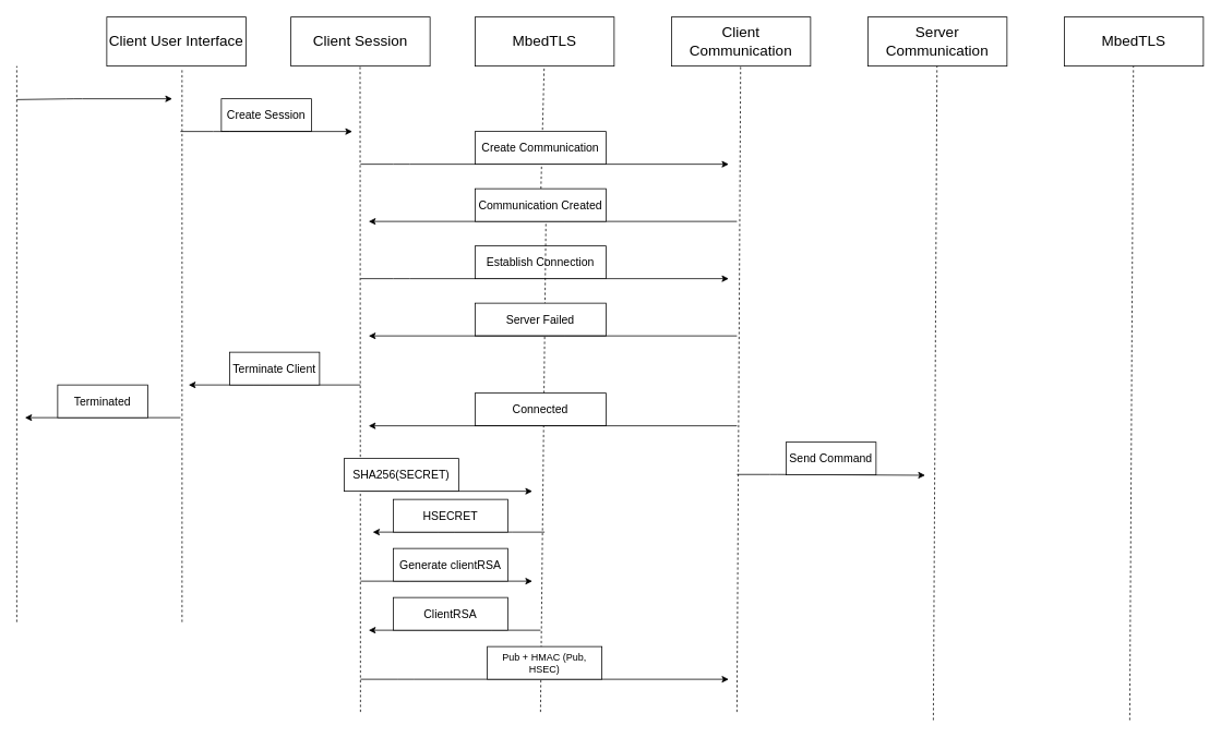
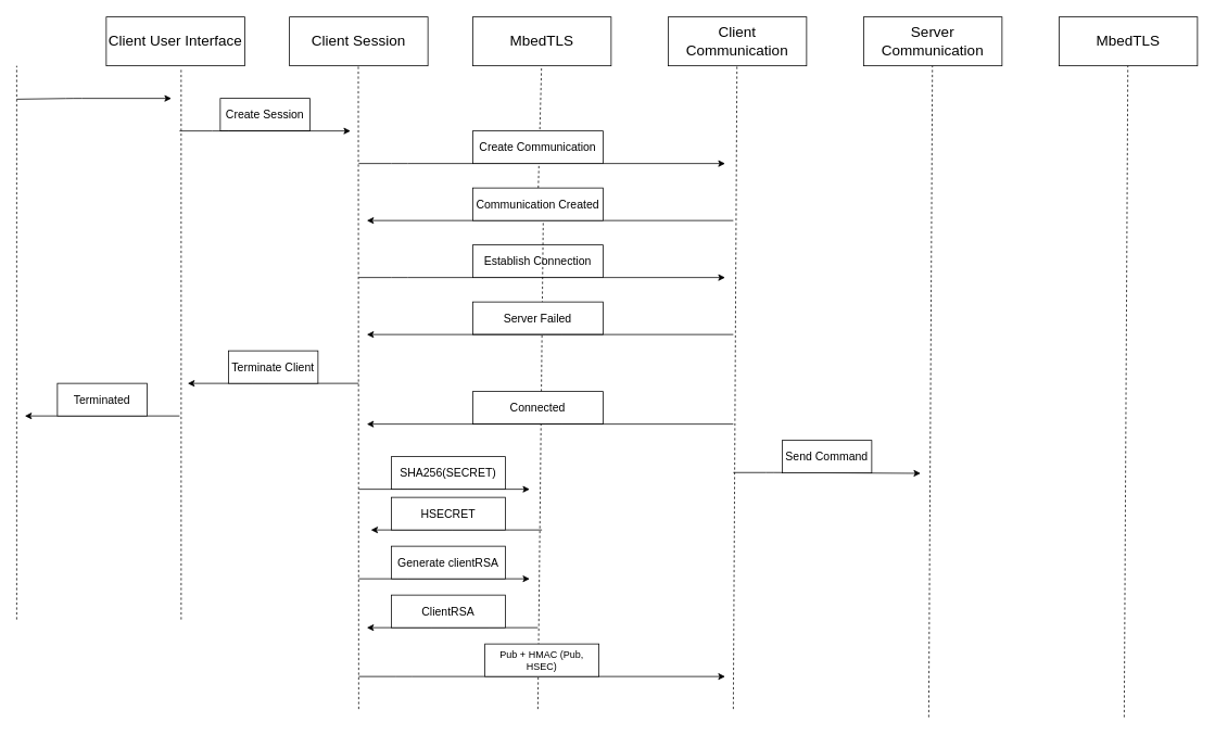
  <mxCell id="0" />
  <mxCell id="1" parent="0" />
  <mxCell id="2" style="edgeStyle=none;html=1;fontSize=14;" parent="1" edge="1"><mxGeometry relative="1" as="geometry"><mxPoint x="20" y="121" as="sourcePoint" /><mxPoint x="210" y="120" as="targetPoint" /><Array as="points"><mxPoint x="90" y="120" /></Array></mxGeometry></mxCell>
  <mxCell id="3" value="&lt;font style=&quot;font-size: 18px;&quot;&gt;Client User Interface&lt;/font&gt;" style="whiteSpace=wrap;html=1;" parent="1" vertex="1"><mxGeometry x="130" y="20" width="170" height="60" as="geometry" /></mxCell>
  <mxCell id="4" value="&lt;font style=&quot;font-size: 18px;&quot;&gt;Client Session&lt;/font&gt;" style="whiteSpace=wrap;html=1;" parent="1" vertex="1"><mxGeometry x="355" y="20" width="170" height="60" as="geometry" /></mxCell>
  <mxCell id="5" value="&lt;span style=&quot;font-size: 18px;&quot;&gt;MbedTLS&lt;/span&gt;" style="whiteSpace=wrap;html=1;" parent="1" vertex="1"><mxGeometry x="580" y="20" width="170" height="60" as="geometry" /></mxCell>
  <mxCell id="6" value="&lt;span style=&quot;font-size: 18px;&quot;&gt;Client Communication&lt;/span&gt;" style="whiteSpace=wrap;html=1;" parent="1" vertex="1"><mxGeometry x="820" y="20" width="170" height="60" as="geometry" /></mxCell>
  <mxCell id="7" value="&lt;span style=&quot;font-size: 18px;&quot;&gt;Server Communication&lt;/span&gt;" style="whiteSpace=wrap;html=1;" parent="1" vertex="1"><mxGeometry x="1060" y="20" width="170" height="60" as="geometry" /></mxCell>
  <mxCell id="8" value="&lt;span style=&quot;font-size: 18px;&quot;&gt;MbedTLS&lt;/span&gt;" style="whiteSpace=wrap;html=1;" parent="1" vertex="1"><mxGeometry x="1300" y="20" width="170" height="60" as="geometry" /></mxCell>
  <mxCell id="9" value="&lt;font style=&quot;font-size: 14px;&quot;&gt;Create Session&lt;/font&gt;" style="whiteSpace=wrap;html=1;" parent="1" vertex="1"><mxGeometry x="270" y="120" width="110" height="40" as="geometry" /></mxCell>
  <mxCell id="10" style="edgeStyle=none;html=1;exitX=1;exitY=0.5;exitDx=0;exitDy=0;fontSize=14;" parent="1" edge="1"><mxGeometry relative="1" as="geometry"><mxPoint x="220" y="160" as="sourcePoint" /><mxPoint x="430" y="160" as="targetPoint" /><Array as="points"><mxPoint x="270" y="160" /></Array></mxGeometry></mxCell>
  <mxCell id="11" value="" style="endArrow=none;dashed=1;html=1;rounded=1;fontSize=14;targetPerimeterSpacing=0;entryX=0.541;entryY=1.033;entryDx=0;entryDy=0;entryPerimeter=0;" parent="1" target="3" edge="1"><mxGeometry width="50" height="50" relative="1" as="geometry"><mxPoint x="222" y="760" as="sourcePoint" /><mxPoint x="220" y="150" as="targetPoint" /></mxGeometry></mxCell>
  <mxCell id="12" value="" style="endArrow=none;dashed=1;html=1;rounded=1;fontSize=14;targetPerimeterSpacing=0;entryX=0.541;entryY=1.033;entryDx=0;entryDy=0;entryPerimeter=0;" parent="1" edge="1"><mxGeometry width="50" height="50" relative="1" as="geometry"><mxPoint x="440" y="870" as="sourcePoint" /><mxPoint x="439.5" y="80" as="targetPoint" /></mxGeometry></mxCell>
  <mxCell id="13" value="" style="endArrow=none;dashed=1;html=1;rounded=1;fontSize=14;targetPerimeterSpacing=0;entryX=0.541;entryY=1.033;entryDx=0;entryDy=0;entryPerimeter=0;startArrow=none;" parent="1" source="28" edge="1"><mxGeometry width="50" height="50" relative="1" as="geometry"><mxPoint x="660" y="870" as="sourcePoint" /><mxPoint x="664.5" y="80" as="targetPoint" /></mxGeometry></mxCell>
  <mxCell id="14" value="" style="endArrow=none;dashed=1;html=1;rounded=1;fontSize=14;targetPerimeterSpacing=0;entryX=0.541;entryY=1.033;entryDx=0;entryDy=0;entryPerimeter=0;startArrow=none;" parent="1" edge="1"><mxGeometry width="50" height="50" relative="1" as="geometry"><mxPoint x="900" y="870" as="sourcePoint" /><mxPoint x="904.5" y="80" as="targetPoint" /></mxGeometry></mxCell>
  <mxCell id="15" value="" style="endArrow=none;dashed=1;html=1;rounded=1;fontSize=14;targetPerimeterSpacing=0;entryX=0.541;entryY=1.033;entryDx=0;entryDy=0;entryPerimeter=0;" parent="1" edge="1"><mxGeometry width="50" height="50" relative="1" as="geometry"><mxPoint x="1140" y="880" as="sourcePoint" /><mxPoint x="1144.5" y="80" as="targetPoint" /></mxGeometry></mxCell>
  <mxCell id="16" value="" style="endArrow=none;dashed=1;html=1;rounded=1;fontSize=14;targetPerimeterSpacing=0;entryX=0.541;entryY=1.033;entryDx=0;entryDy=0;entryPerimeter=0;" parent="1" edge="1"><mxGeometry width="50" height="50" relative="1" as="geometry"><mxPoint x="1380" y="880" as="sourcePoint" /><mxPoint x="1384.5" y="80" as="targetPoint" /></mxGeometry></mxCell>
  <mxCell id="17" style="edgeStyle=none;html=1;exitX=1;exitY=0.5;exitDx=0;exitDy=0;fontSize=14;" parent="1" edge="1"><mxGeometry relative="1" as="geometry"><mxPoint x="440" y="470" as="sourcePoint" /><mxPoint x="230" y="470" as="targetPoint" /><Array as="points"><mxPoint x="320" y="470" /></Array></mxGeometry></mxCell>
  <mxCell id="18" value="&lt;font style=&quot;font-size: 14px;&quot;&gt;Terminate Client&lt;/font&gt;" style="whiteSpace=wrap;html=1;" parent="1" vertex="1"><mxGeometry x="280" y="430" width="110" height="40" as="geometry" /></mxCell>
  <mxCell id="19" value="" style="endArrow=none;dashed=1;html=1;rounded=1;fontSize=14;targetPerimeterSpacing=0;entryX=0.541;entryY=1.033;entryDx=0;entryDy=0;entryPerimeter=0;" parent="1" edge="1"><mxGeometry width="50" height="50" relative="1" as="geometry"><mxPoint x="20" y="760" as="sourcePoint" /><mxPoint x="20" y="80" as="targetPoint" /><Array as="points"><mxPoint x="20" y="360" /></Array></mxGeometry></mxCell>
  <mxCell id="20" style="edgeStyle=none;html=1;exitX=1;exitY=0.5;exitDx=0;exitDy=0;fontSize=14;" parent="1" edge="1"><mxGeometry relative="1" as="geometry"><mxPoint x="220" y="510" as="sourcePoint" /><mxPoint x="30" y="510" as="targetPoint" /><Array as="points" /></mxGeometry></mxCell>
  <mxCell id="21" value="&lt;font style=&quot;font-size: 14px;&quot;&gt;Terminated&lt;/font&gt;" style="whiteSpace=wrap;html=1;" parent="1" vertex="1"><mxGeometry x="70" y="470" width="110" height="40" as="geometry" /></mxCell>
  <mxCell id="22" style="edgeStyle=none;html=1;exitX=1;exitY=0.5;exitDx=0;exitDy=0;fontSize=14;" parent="1" edge="1"><mxGeometry relative="1" as="geometry"><mxPoint x="440" y="200" as="sourcePoint" /><mxPoint x="890" y="200" as="targetPoint" /><Array as="points"><mxPoint x="490" y="200" /></Array></mxGeometry></mxCell>
  <mxCell id="23" value="&lt;font style=&quot;font-size: 14px;&quot;&gt;Create Communication&lt;/font&gt;" style="whiteSpace=wrap;html=1;" parent="1" vertex="1"><mxGeometry x="580" y="160" width="160" height="40" as="geometry" /></mxCell>
  <mxCell id="24" value="" style="endArrow=classic;html=1;rounded=1;fontSize=14;targetPerimeterSpacing=0;" parent="1" edge="1"><mxGeometry width="50" height="50" relative="1" as="geometry"><mxPoint x="900" y="270" as="sourcePoint" /><mxPoint x="450" y="270" as="targetPoint" /><Array as="points"><mxPoint x="680" y="270" /></Array></mxGeometry></mxCell>
  <mxCell id="25" style="edgeStyle=none;html=1;exitX=1;exitY=0.5;exitDx=0;exitDy=0;fontSize=14;" parent="1" edge="1"><mxGeometry relative="1" as="geometry"><mxPoint x="440" y="340" as="sourcePoint" /><mxPoint x="890" y="340" as="targetPoint" /><Array as="points"><mxPoint x="490" y="340" /></Array></mxGeometry></mxCell>
  <mxCell id="26" value="&lt;font style=&quot;font-size: 14px;&quot;&gt;Establish Connection&lt;/font&gt;" style="whiteSpace=wrap;html=1;" parent="1" vertex="1"><mxGeometry x="580" y="300" width="160" height="40" as="geometry" /></mxCell>
  <mxCell id="27" value="" style="endArrow=none;dashed=1;html=1;rounded=1;fontSize=14;entryX=0.541;entryY=1.033;entryDx=0;entryDy=0;entryPerimeter=0;" parent="1" target="28" edge="1"><mxGeometry width="50" height="50" relative="1" as="geometry"><mxPoint x="660" y="870" as="sourcePoint" /><mxPoint x="664.5" y="80" as="targetPoint" /></mxGeometry></mxCell>
  <mxCell id="28" value="&lt;font style=&quot;font-size: 14px;&quot;&gt;Communication Created&lt;/font&gt;" style="whiteSpace=wrap;html=1;" parent="1" vertex="1"><mxGeometry x="580" y="230" width="160" height="40" as="geometry" /></mxCell>
  <mxCell id="29" value="&lt;font style=&quot;font-size: 14px;&quot;&gt;Server Failed&lt;/font&gt;" style="whiteSpace=wrap;html=1;" parent="1" vertex="1"><mxGeometry x="580" y="370" width="160" height="40" as="geometry" /></mxCell>
  <mxCell id="30" value="" style="endArrow=classic;html=1;rounded=1;fontSize=14;targetPerimeterSpacing=0;" parent="1" edge="1"><mxGeometry width="50" height="50" relative="1" as="geometry"><mxPoint x="900" y="410" as="sourcePoint" /><mxPoint x="450" y="410" as="targetPoint" /><Array as="points"><mxPoint x="680" y="410" /></Array></mxGeometry></mxCell>
  <mxCell id="31" value="&lt;font style=&quot;font-size: 14px;&quot;&gt;Connected&lt;/font&gt;" style="whiteSpace=wrap;html=1;" parent="1" vertex="1"><mxGeometry x="580" y="480" width="160" height="40" as="geometry" /></mxCell>
  <mxCell id="32" value="" style="endArrow=classic;html=1;rounded=1;fontSize=14;targetPerimeterSpacing=0;" parent="1" edge="1"><mxGeometry width="50" height="50" relative="1" as="geometry"><mxPoint x="900" y="520" as="sourcePoint" /><mxPoint x="450" y="520" as="targetPoint" /><Array as="points"><mxPoint x="680" y="520" /></Array></mxGeometry></mxCell>
  <mxCell id="33" style="edgeStyle=none;html=1;exitX=1;exitY=0.5;exitDx=0;exitDy=0;fontSize=14;" parent="1" edge="1"><mxGeometry relative="1" as="geometry"><mxPoint x="440" y="600" as="sourcePoint" /><mxPoint x="650" y="600" as="targetPoint" /><Array as="points"><mxPoint x="490" y="600" /></Array></mxGeometry></mxCell>
- <mxCell id="34" value="&lt;font style=&quot;font-size: 14px;&quot;&gt;SHA256(SECRET)&lt;/font&gt;" style="whiteSpace=wrap;html=1;" parent="1" vertex="1"><mxGeometry x="420" y="560" width="140" height="40" as="geometry" /></mxCell>
+ <mxCell id="34" value="&lt;font style=&quot;font-size: 14px;&quot;&gt;SHA256(SECRET)&lt;/font&gt;" style="whiteSpace=wrap;html=1;" parent="1" vertex="1"><mxGeometry x="480" y="560" width="140" height="40" as="geometry" /></mxCell>
  <mxCell id="35" style="edgeStyle=none;html=1;fontSize=14;" parent="1" edge="1"><mxGeometry relative="1" as="geometry"><mxPoint x="665" y="650" as="sourcePoint" /><mxPoint x="455" y="650" as="targetPoint" /><Array as="points"><mxPoint x="615" y="650" /><mxPoint x="545" y="650" /></Array></mxGeometry></mxCell>
  <mxCell id="36" value="&lt;font style=&quot;font-size: 14px;&quot;&gt;HSECRET&lt;/font&gt;" style="whiteSpace=wrap;html=1;" parent="1" vertex="1"><mxGeometry x="480" y="610" width="140" height="40" as="geometry" /></mxCell>
  <mxCell id="37" style="edgeStyle=none;html=1;exitX=1;exitY=0.5;exitDx=0;exitDy=0;fontSize=14;" parent="1" edge="1"><mxGeometry relative="1" as="geometry"><mxPoint x="440" y="710" as="sourcePoint" /><mxPoint x="650" y="710" as="targetPoint" /><Array as="points"><mxPoint x="490" y="710" /></Array></mxGeometry></mxCell>
  <mxCell id="38" value="&lt;font style=&quot;font-size: 14px;&quot;&gt;Generate clientRSA&lt;/font&gt;" style="whiteSpace=wrap;html=1;" parent="1" vertex="1"><mxGeometry x="480" y="670" width="140" height="40" as="geometry" /></mxCell>
  <mxCell id="39" style="edgeStyle=none;html=1;fontSize=14;" parent="1" edge="1"><mxGeometry relative="1" as="geometry"><mxPoint x="660" y="770" as="sourcePoint" /><mxPoint x="450" y="770" as="targetPoint" /><Array as="points"><mxPoint x="610" y="770" /><mxPoint x="540" y="770" /></Array></mxGeometry></mxCell>
  <mxCell id="40" value="&lt;span style=&quot;font-size: 14px;&quot;&gt;ClientRSA&lt;/span&gt;" style="whiteSpace=wrap;html=1;" parent="1" vertex="1"><mxGeometry x="480" y="730" width="140" height="40" as="geometry" /></mxCell>
  <mxCell id="41" style="edgeStyle=none;html=1;fontSize=14;" parent="1" edge="1"><mxGeometry relative="1" as="geometry"><mxPoint x="440" y="830" as="sourcePoint" /><mxPoint x="890" y="830" as="targetPoint" /><Array as="points"><mxPoint x="495" y="830" /></Array></mxGeometry></mxCell>
  <mxCell id="42" value="Pub + HMAC (Pub, HSEC)" style="whiteSpace=wrap;html=1;" parent="1" vertex="1"><mxGeometry x="595" y="790" width="140" height="40" as="geometry" /></mxCell>
  <mxCell id="43" style="edgeStyle=none;html=1;exitX=1;exitY=0.5;exitDx=0;exitDy=0;fontSize=14;" parent="1" edge="1"><mxGeometry relative="1" as="geometry"><mxPoint x="900" y="579.5" as="sourcePoint" /><mxPoint x="1130" y="580.5" as="targetPoint" /><Array as="points"><mxPoint x="950" y="579.5" /></Array></mxGeometry></mxCell>
  <mxCell id="44" value="&lt;font style=&quot;font-size: 14px;&quot;&gt;Send Command&lt;/font&gt;" style="whiteSpace=wrap;html=1;" parent="1" vertex="1"><mxGeometry x="960" y="540" width="110" height="40" as="geometry" /></mxCell>
